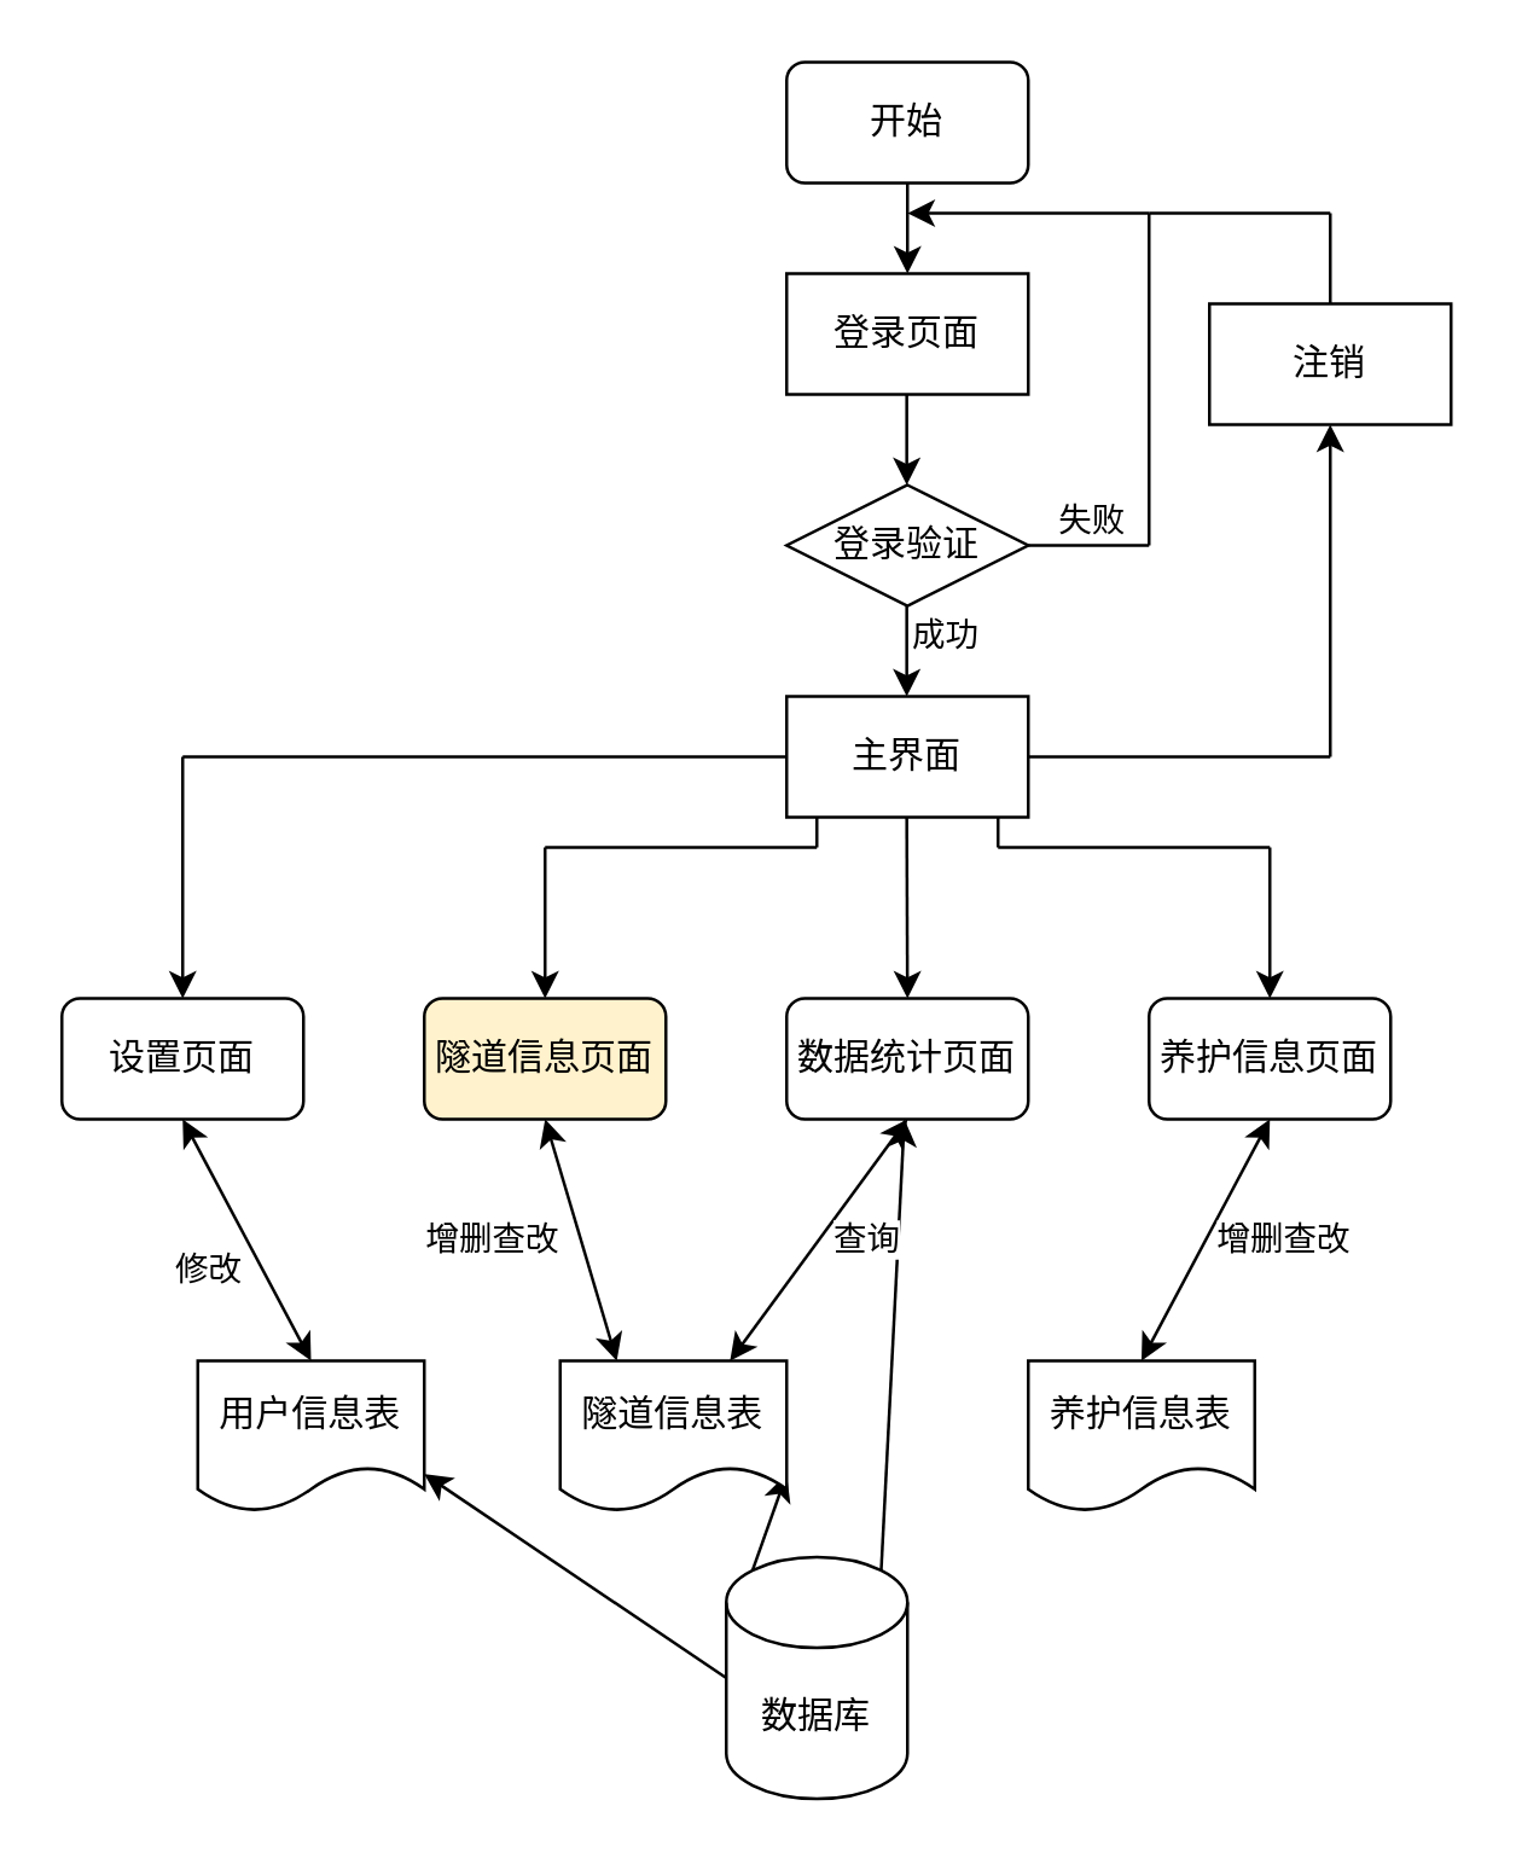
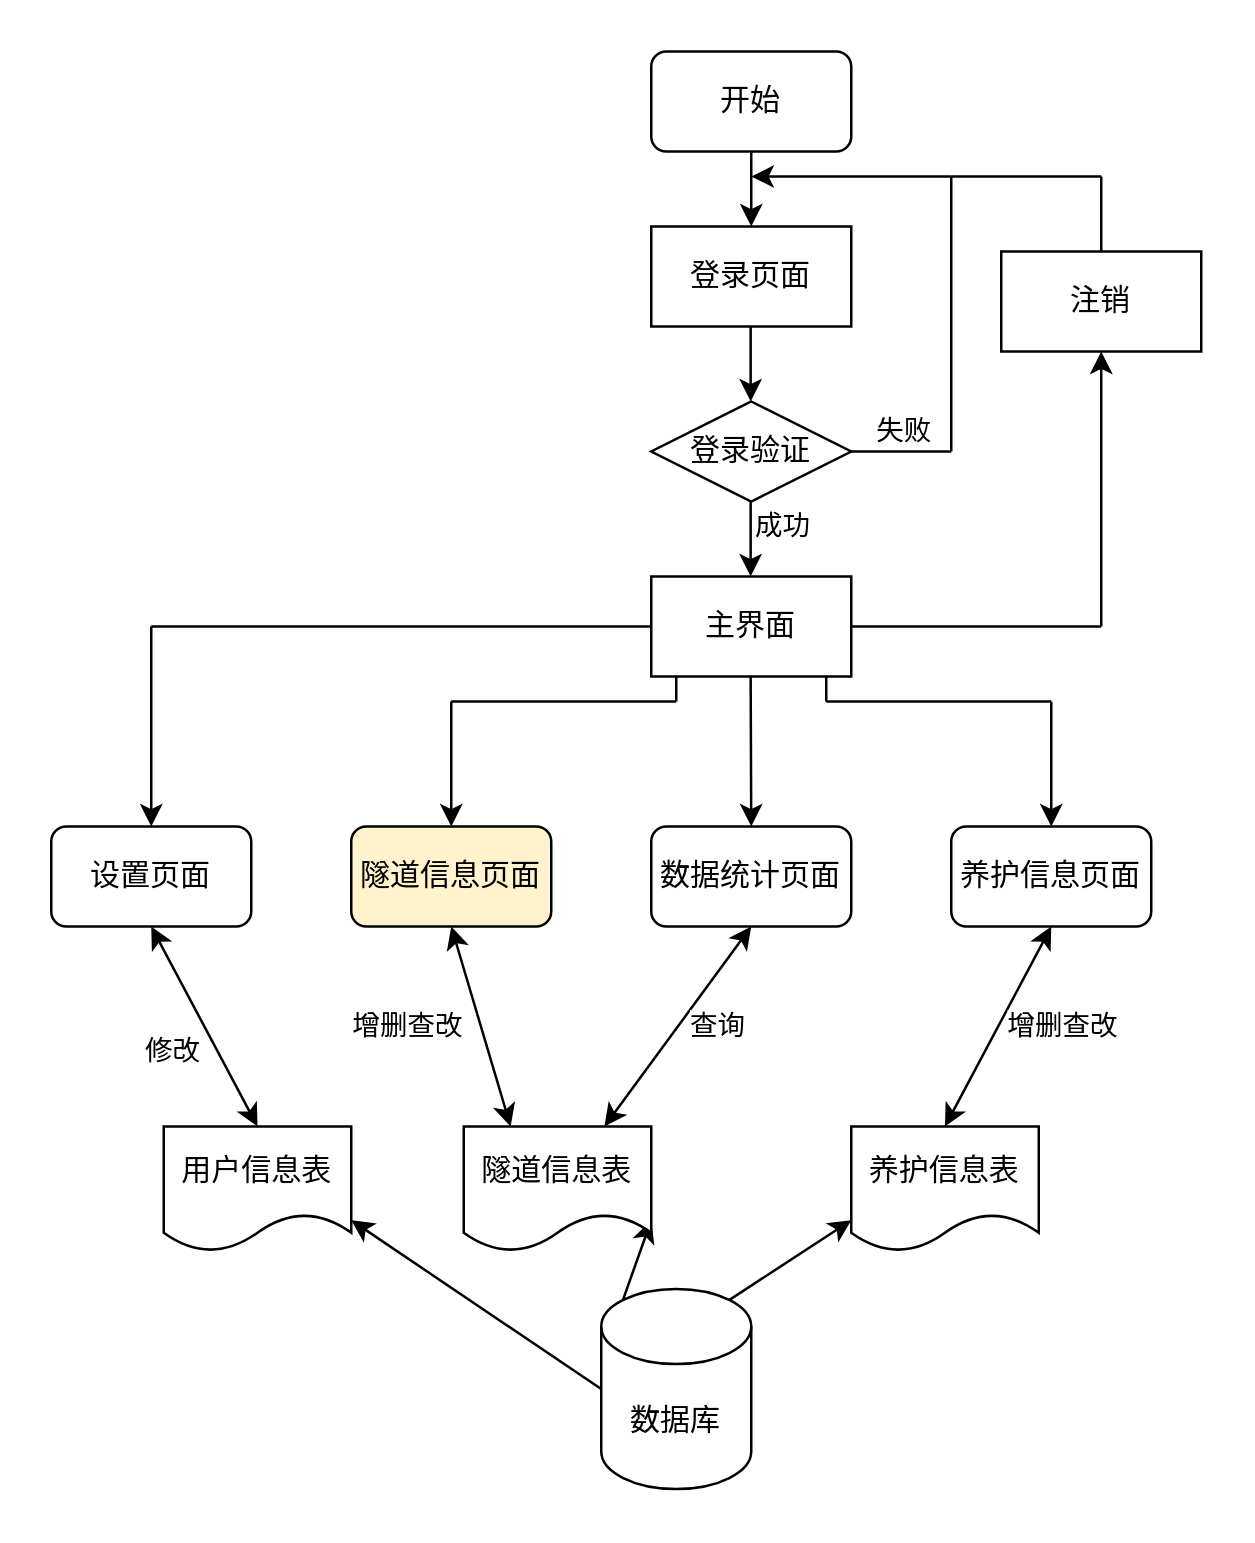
  <mxCell id="0" />
  <mxCell id="1" parent="0" />
  <mxCell id="2" value="开始" style="rounded=1;whiteSpace=wrap;html=1;" vertex="1" parent="1"><mxGeometry x="260" y="20" width="80" height="40" as="geometry" /></mxCell>
  <mxCell id="3" value="登录页面" style="rounded=0;whiteSpace=wrap;html=1;" vertex="1" parent="1"><mxGeometry x="260" y="90" width="80" height="40" as="geometry" /></mxCell>
  <mxCell id="4" value="登录验证" style="rhombus;whiteSpace=wrap;html=1;" vertex="1" parent="1"><mxGeometry x="260" y="160" width="80" height="40" as="geometry" /></mxCell>
  <mxCell id="5" value="" style="endArrow=classic;html=1;rounded=0;exitX=0.5;exitY=1;exitDx=0;exitDy=0;entryX=0.5;entryY=0;entryDx=0;entryDy=0;" edge="1" parent="1" source="2" target="3"><mxGeometry width="50" height="50" relative="1" as="geometry"><mxPoint x="320" y="150" as="sourcePoint" /><mxPoint x="370" y="100" as="targetPoint" /></mxGeometry></mxCell>
  <mxCell id="6" value="" style="endArrow=classic;html=1;rounded=0;exitX=0.5;exitY=1;exitDx=0;exitDy=0;entryX=0.5;entryY=0;entryDx=0;entryDy=0;" edge="1" parent="1"><mxGeometry width="50" height="50" relative="1" as="geometry"><mxPoint x="299.76" y="130" as="sourcePoint" /><mxPoint x="299.76" y="160" as="targetPoint" /></mxGeometry></mxCell>
  <mxCell id="7" value="" style="endArrow=none;html=1;rounded=0;" edge="1" parent="1"><mxGeometry width="50" height="50" relative="1" as="geometry"><mxPoint x="340" y="180" as="sourcePoint" /><mxPoint x="380" y="180" as="targetPoint" /></mxGeometry></mxCell>
  <mxCell id="8" value="失败" style="edgeLabel;html=1;align=center;verticalAlign=bottom;resizable=0;points=[];" vertex="1" connectable="0" parent="7"><mxGeometry x="-0.007" relative="1" as="geometry"><mxPoint as="offset" /></mxGeometry></mxCell>
  <mxCell id="9" value="" style="endArrow=none;html=1;rounded=0;" edge="1" parent="1"><mxGeometry width="50" height="50" relative="1" as="geometry"><mxPoint x="380" y="180" as="sourcePoint" /><mxPoint x="380" y="70" as="targetPoint" /></mxGeometry></mxCell>
  <mxCell id="10" value="" style="endArrow=classic;html=1;rounded=0;" edge="1" parent="1"><mxGeometry width="50" height="50" relative="1" as="geometry"><mxPoint x="380" y="70" as="sourcePoint" /><mxPoint x="300" y="70" as="targetPoint" /></mxGeometry></mxCell>
  <mxCell id="11" value="主界面" style="rounded=0;whiteSpace=wrap;html=1;" vertex="1" parent="1"><mxGeometry x="260" y="230" width="80" height="40" as="geometry" /></mxCell>
  <mxCell id="12" value="" style="endArrow=classic;html=1;rounded=0;exitX=0.5;exitY=1;exitDx=0;exitDy=0;entryX=0.5;entryY=0;entryDx=0;entryDy=0;" edge="1" parent="1"><mxGeometry width="50" height="50" relative="1" as="geometry"><mxPoint x="299.76" y="200" as="sourcePoint" /><mxPoint x="299.76" y="230" as="targetPoint" /></mxGeometry></mxCell>
  <mxCell id="13" value="成功" style="edgeLabel;html=1;align=left;verticalAlign=middle;resizable=0;points=[];" vertex="1" connectable="0" parent="12"><mxGeometry x="-0.403" relative="1" as="geometry"><mxPoint as="offset" /></mxGeometry></mxCell>
  <mxCell id="14" value="" style="endArrow=none;html=1;rounded=0;" edge="1" parent="1"><mxGeometry width="50" height="50" relative="1" as="geometry"><mxPoint x="270" y="280" as="sourcePoint" /><mxPoint x="270" y="270" as="targetPoint" /></mxGeometry></mxCell>
  <mxCell id="15" value="" style="endArrow=none;html=1;rounded=0;" edge="1" parent="1"><mxGeometry width="50" height="50" relative="1" as="geometry"><mxPoint x="330" y="280" as="sourcePoint" /><mxPoint x="330" y="270" as="targetPoint" /></mxGeometry></mxCell>
  <mxCell id="16" value="" style="endArrow=none;html=1;rounded=0;" edge="1" parent="1"><mxGeometry width="50" height="50" relative="1" as="geometry"><mxPoint x="180" y="280" as="sourcePoint" /><mxPoint x="270" y="280" as="targetPoint" /></mxGeometry></mxCell>
  <mxCell id="17" value="" style="endArrow=none;html=1;rounded=0;" edge="1" parent="1"><mxGeometry width="50" height="50" relative="1" as="geometry"><mxPoint x="330" y="280" as="sourcePoint" /><mxPoint x="420" y="280" as="targetPoint" /></mxGeometry></mxCell>
  <mxCell id="18" value="" style="endArrow=classic;html=1;rounded=0;exitX=0.5;exitY=1;exitDx=0;exitDy=0;" edge="1" parent="1"><mxGeometry width="50" height="50" relative="1" as="geometry"><mxPoint x="299.76" y="270" as="sourcePoint" /><mxPoint x="300" y="330" as="targetPoint" /></mxGeometry></mxCell>
  <mxCell id="19" value="养护信息页面" style="rounded=1;whiteSpace=wrap;html=1;" vertex="1" parent="1"><mxGeometry x="380" y="330" width="80" height="40" as="geometry" /></mxCell>
  <mxCell id="20" value="" style="endArrow=classic;html=1;rounded=0;" edge="1" parent="1"><mxGeometry width="50" height="50" relative="1" as="geometry"><mxPoint x="180" y="280" as="sourcePoint" /><mxPoint x="180" y="330" as="targetPoint" /></mxGeometry></mxCell>
  <mxCell id="21" value="隧道信息页面" style="rounded=1;whiteSpace=wrap;html=1;fillColor=#fff2cc;" vertex="1" parent="1"><mxGeometry x="140" y="330" width="80" height="40" as="geometry" /></mxCell>
  <mxCell id="22" value="" style="endArrow=classic;html=1;rounded=0;" edge="1" parent="1"><mxGeometry width="50" height="50" relative="1" as="geometry"><mxPoint x="420" y="280" as="sourcePoint" /><mxPoint x="420" y="330" as="targetPoint" /></mxGeometry></mxCell>
  <mxCell id="23" value="数据统计页面" style="rounded=1;whiteSpace=wrap;html=1;" vertex="1" parent="1"><mxGeometry x="260" y="330" width="80" height="40" as="geometry" /></mxCell>
  <mxCell id="24" value="" style="endArrow=none;html=1;rounded=0;" edge="1" parent="1"><mxGeometry width="50" height="50" relative="1" as="geometry"><mxPoint x="340" y="250" as="sourcePoint" /><mxPoint x="440" y="250" as="targetPoint" /></mxGeometry></mxCell>
  <mxCell id="25" value="注销" style="rounded=0;whiteSpace=wrap;html=1;" vertex="1" parent="1"><mxGeometry x="400" y="100" width="80" height="40" as="geometry" /></mxCell>
  <mxCell id="26" value="" style="endArrow=classic;html=1;rounded=0;entryX=0.5;entryY=1;entryDx=0;entryDy=0;" edge="1" parent="1" target="25"><mxGeometry width="50" height="50" relative="1" as="geometry"><mxPoint x="440" y="250" as="sourcePoint" /><mxPoint x="490" y="200" as="targetPoint" /></mxGeometry></mxCell>
  <mxCell id="27" value="" style="endArrow=none;html=1;rounded=0;" edge="1" parent="1"><mxGeometry width="50" height="50" relative="1" as="geometry"><mxPoint x="440" y="100" as="sourcePoint" /><mxPoint x="440" y="70" as="targetPoint" /></mxGeometry></mxCell>
  <mxCell id="28" value="" style="endArrow=none;html=1;rounded=0;" edge="1" parent="1"><mxGeometry width="50" height="50" relative="1" as="geometry"><mxPoint x="380" y="70" as="sourcePoint" /><mxPoint x="440" y="70" as="targetPoint" /></mxGeometry></mxCell>
  <mxCell id="29" value="数据库" style="shape=cylinder3;whiteSpace=wrap;html=1;boundedLbl=1;backgroundOutline=1;size=15;" vertex="1" parent="1"><mxGeometry x="240" y="515" width="60" height="80" as="geometry" /></mxCell>
  <mxCell id="30" value="" style="endArrow=classic;html=1;rounded=0;exitX=0.145;exitY=0;exitDx=0;exitDy=4.35;exitPerimeter=0;entryX=1;entryY=0.75;entryDx=0;entryDy=0;" edge="1" parent="1" source="29" target="31"><mxGeometry width="50" height="50" relative="1" as="geometry"><mxPoint x="170" y="510" as="sourcePoint" /><mxPoint x="270" y="490" as="targetPoint" /></mxGeometry></mxCell>
  <mxCell id="31" value="隧道信息表" style="shape=document;whiteSpace=wrap;html=1;boundedLbl=1;" vertex="1" parent="1"><mxGeometry x="185" y="450" width="75" height="50" as="geometry" /></mxCell>
  <mxCell id="32" value="养护信息表" style="shape=document;whiteSpace=wrap;html=1;boundedLbl=1;" vertex="1" parent="1"><mxGeometry x="340" y="450" width="75" height="50" as="geometry" /></mxCell>
- <mxCell id="33" value="" style="endArrow=classic;html=1;rounded=0;exitX=0.855;exitY=0;exitDx=0;exitDy=4.35;exitPerimeter=0;" edge="1" parent="1" source="29" target="23"><mxGeometry width="50" height="50" relative="1" as="geometry"><mxPoint x="290" y="510" as="sourcePoint" /><mxPoint x="330" y="490" as="targetPoint" /></mxGeometry></mxCell>
+ <mxCell id="33" value="" style="endArrow=classic;html=1;rounded=0;exitX=0.855;exitY=0;exitDx=0;exitDy=4.35;exitPerimeter=0;entryX=0;entryY=0.75;entryDx=0;entryDy=0;" edge="1" parent="1" source="29" target="32"><mxGeometry width="50" height="50" relative="1" as="geometry"><mxPoint x="290" y="510" as="sourcePoint" /><mxPoint x="330" y="490" as="targetPoint" /></mxGeometry></mxCell>
  <mxCell id="34" value="" style="endArrow=classic;startArrow=classic;html=1;rounded=0;exitX=0.25;exitY=0;exitDx=0;exitDy=0;" edge="1" parent="1" source="31"><mxGeometry width="50" height="50" relative="1" as="geometry"><mxPoint x="130" y="420" as="sourcePoint" /><mxPoint x="180" y="370" as="targetPoint" /></mxGeometry></mxCell>
  <mxCell id="35" value="增删查改" style="edgeLabel;html=1;align=right;verticalAlign=middle;resizable=0;points=[];" vertex="1" connectable="0" parent="34"><mxGeometry x="0.003" relative="1" as="geometry"><mxPoint x="-7" as="offset" /></mxGeometry></mxCell>
  <mxCell id="36" value="" style="endArrow=classic;startArrow=classic;html=1;rounded=0;exitX=0.75;exitY=0;exitDx=0;exitDy=0;entryX=0.5;entryY=1;entryDx=0;entryDy=0;" edge="1" parent="1" source="31" target="23"><mxGeometry width="50" height="50" relative="1" as="geometry"><mxPoint x="260" y="440" as="sourcePoint" /><mxPoint x="310" y="390" as="targetPoint" /></mxGeometry></mxCell>
  <mxCell id="37" value="查询" style="edgeLabel;html=1;align=left;verticalAlign=middle;resizable=0;points=[];" vertex="1" connectable="0" parent="36"><mxGeometry x="0.121" relative="1" as="geometry"><mxPoint y="5" as="offset" /></mxGeometry></mxCell>
  <mxCell id="38" value="" style="endArrow=classic;startArrow=classic;html=1;rounded=0;exitX=0.5;exitY=0;exitDx=0;exitDy=0;" edge="1" parent="1" source="32"><mxGeometry width="50" height="50" relative="1" as="geometry"><mxPoint x="370" y="420" as="sourcePoint" /><mxPoint x="420" y="370" as="targetPoint" /></mxGeometry></mxCell>
  <mxCell id="39" value="增删查改" style="edgeLabel;html=1;align=left;verticalAlign=middle;resizable=0;points=[];" vertex="1" connectable="0" parent="38"><mxGeometry x="0.107" relative="1" as="geometry"><mxPoint y="4" as="offset" /></mxGeometry></mxCell>
  <mxCell id="40" value="" style="endArrow=none;html=1;rounded=0;" edge="1" parent="1"><mxGeometry width="50" height="50" relative="1" as="geometry"><mxPoint x="60" y="250" as="sourcePoint" /><mxPoint x="260" y="250" as="targetPoint" /></mxGeometry></mxCell>
  <mxCell id="41" value="设置页面" style="rounded=1;whiteSpace=wrap;html=1;" vertex="1" parent="1"><mxGeometry x="20" y="330" width="80" height="40" as="geometry" /></mxCell>
  <mxCell id="42" value="" style="endArrow=classic;html=1;rounded=0;entryX=0.5;entryY=0;entryDx=0;entryDy=0;" edge="1" parent="1" target="41"><mxGeometry width="50" height="50" relative="1" as="geometry"><mxPoint x="60" y="250" as="sourcePoint" /><mxPoint x="110" y="200" as="targetPoint" /></mxGeometry></mxCell>
  <mxCell id="43" value="用户信息表" style="shape=document;whiteSpace=wrap;html=1;boundedLbl=1;" vertex="1" parent="1"><mxGeometry x="65" y="450" width="75" height="50" as="geometry" /></mxCell>
  <mxCell id="44" value="" style="endArrow=classic;html=1;rounded=0;exitX=0;exitY=0.5;exitDx=0;exitDy=0;exitPerimeter=0;entryX=1;entryY=0.75;entryDx=0;entryDy=0;" edge="1" parent="1" source="29" target="43"><mxGeometry width="50" height="50" relative="1" as="geometry"><mxPoint x="120" y="620" as="sourcePoint" /><mxPoint x="170" y="570" as="targetPoint" /></mxGeometry></mxCell>
  <mxCell id="45" value="" style="endArrow=classic;startArrow=classic;html=1;rounded=0;exitX=0.5;exitY=0;exitDx=0;exitDy=0;" edge="1" parent="1" source="43"><mxGeometry width="50" height="50" relative="1" as="geometry"><mxPoint x="10" y="420" as="sourcePoint" /><mxPoint x="60" y="370" as="targetPoint" /></mxGeometry></mxCell>
  <mxCell id="46" value="修改" style="edgeLabel;html=1;align=right;verticalAlign=middle;resizable=0;points=[];" vertex="1" connectable="0" parent="45"><mxGeometry x="0.056" relative="1" as="geometry"><mxPoint y="12" as="offset" /></mxGeometry></mxCell>
